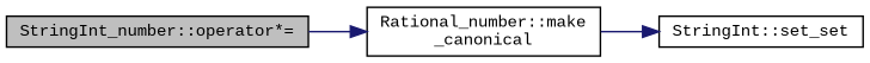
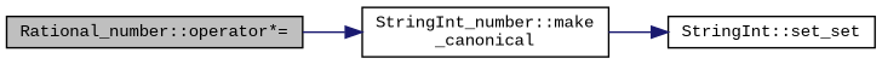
  digraph {
    fontname="Liberation Mono"
    rankdir=LR
    node [color=black fillcolor=white fontname="Liberation Mono" fontsize=10 shape=record style=filled]
    edge [color=midnightblue fontname="Liberation Mono" fontsize=10 labelfontname=Helvetica labelfontsize=10 style=solid]
-   n1 [fillcolor=grey75 fontcolor=black height=0.2 label="StringInt_number::operator*=" width=0.4]
-   n2 [height=0.2 label="Rational_number::make\l_canonical" width=0.4]
+   n1 [fillcolor=grey75 fontcolor=black height=0.2 label="Rational_number::operator*=" width=0.4]
+   n2 [height=0.2 label="StringInt_number::make\l_canonical" width=0.4]
    n3 [height=0.2 label="StringInt::set_set" width=0.4]
    n1 -> n2
    n2 -> n3
  }
